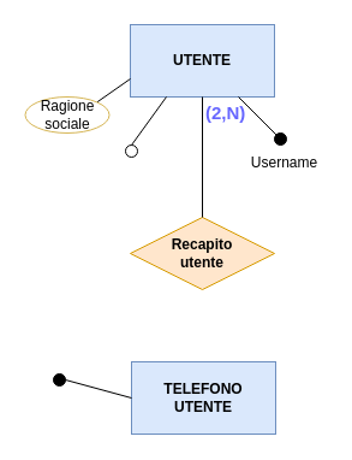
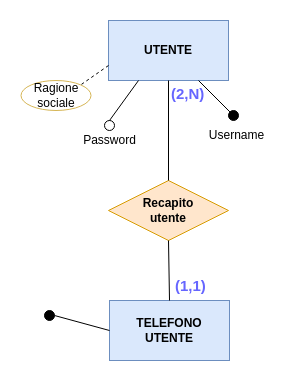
  <mxCell id="0" />
  <mxCell id="1" parent="0" />
  <mxCell id="2" value="&lt;b&gt;UTENTE&lt;/b&gt;" style="whiteSpace=wrap;html=1;align=center;fillColor=#dae8fc;strokeColor=#6c8ebf;" vertex="1" parent="1"><mxGeometry x="108" y="20" width="120" height="60" as="geometry" /></mxCell>
- <mxCell id="3" value="" style="endArrow=none;html=1;rounded=0;exitX=0;exitY=0.75;exitDx=0;exitDy=0;entryX=1;entryY=0;entryDx=0;entryDy=0;" edge="1" parent="1" source="2" target="11"><mxGeometry relative="1" as="geometry"><mxPoint x="182" y="140" as="sourcePoint" /><mxPoint x="103" y="110" as="targetPoint" /></mxGeometry></mxCell>
+ <mxCell id="3" value="" style="endArrow=none;html=1;rounded=0;exitX=0;exitY=0.75;exitDx=0;exitDy=0;entryX=1;entryY=0;entryDx=0;entryDy=0;dashed=1;" edge="1" parent="1" source="2" target="11"><mxGeometry relative="1" as="geometry"><mxPoint x="182" y="140" as="sourcePoint" /><mxPoint x="103" y="110" as="targetPoint" /></mxGeometry></mxCell>
  <mxCell id="4" value="" style="endArrow=none;html=1;rounded=0;exitX=0.75;exitY=1;exitDx=0;exitDy=0;entryX=0;entryY=0;entryDx=0;entryDy=0;" edge="1" parent="1" source="2" target="5"><mxGeometry relative="1" as="geometry"><mxPoint x="206.749" y="135.607" as="sourcePoint" /><mxPoint x="368" y="-80" as="targetPoint" /></mxGeometry></mxCell>
  <mxCell id="5" value="" style="ellipse;whiteSpace=wrap;html=1;align=center;fontSize=15;fillColor=#000000;" vertex="1" parent="1"><mxGeometry x="228" y="110" width="10" height="10" as="geometry" /></mxCell>
  <mxCell id="6" value="Username" style="text;html=1;align=center;verticalAlign=middle;resizable=0;points=[];autosize=1;" vertex="1" parent="1"><mxGeometry x="200.5" y="125" width="70" height="20" as="geometry" /></mxCell>
+ <mxCell id="7" value="Password" style="text;html=1;align=center;verticalAlign=middle;resizable=0;points=[];autosize=1;" vertex="1" parent="1"><mxGeometry x="74" y="130" width="70" height="20" as="geometry" /></mxCell>
  <mxCell id="8" value="" style="endArrow=none;html=1;rounded=0;entryX=0.75;entryY=0;entryDx=0;entryDy=0;" edge="1" parent="1" target="2"><mxGeometry relative="1" as="geometry"><mxPoint x="198" y="20" as="sourcePoint" /><mxPoint x="218" y="-50" as="targetPoint" /></mxGeometry></mxCell>
  <mxCell id="9" value="" style="ellipse;whiteSpace=wrap;html=1;align=center;fontSize=15;fillColor=#FFFFFF;" vertex="1" parent="1"><mxGeometry x="104" y="120" width="10" height="10" as="geometry" /></mxCell>
  <mxCell id="10" value="" style="endArrow=none;html=1;rounded=0;exitX=0.5;exitY=0;exitDx=0;exitDy=0;entryX=0.25;entryY=1;entryDx=0;entryDy=0;" edge="1" parent="1" source="9" target="2"><mxGeometry relative="1" as="geometry"><mxPoint x="183" y="-30" as="sourcePoint" /><mxPoint x="158" y="100" as="targetPoint" /></mxGeometry></mxCell>
  <mxCell id="11" value="Ragione&lt;br&gt;sociale" style="ellipse;whiteSpace=wrap;html=1;align=center;fontSize=12;fillColor=#ffffff;strokeColor=#d6b656;" vertex="1" parent="1"><mxGeometry x="20.5" y="80" width="70" height="30" as="geometry" /></mxCell>
  <mxCell id="12" value="&lt;b&gt;Recapito&lt;br&gt;utente&lt;br&gt;&lt;/b&gt;" style="shape=rhombus;perimeter=rhombusPerimeter;whiteSpace=wrap;html=1;align=center;fillColor=#ffe6cc;strokeColor=#d79b00;" vertex="1" parent="1"><mxGeometry x="108" y="180" width="120" height="60" as="geometry" /></mxCell>
  <mxCell id="13" value="&lt;b&gt;TELEFONO&lt;br&gt;UTENTE&lt;br&gt;&lt;/b&gt;" style="whiteSpace=wrap;html=1;align=center;fillColor=#dae8fc;strokeColor=#6c8ebf;" vertex="1" parent="1"><mxGeometry x="109" y="300" width="120" height="60" as="geometry" /></mxCell>
+ <mxCell id="14" value="" style="endArrow=none;html=1;rounded=0;entryX=0.5;entryY=0;entryDx=0;entryDy=0;exitX=0.5;exitY=1;exitDx=0;exitDy=0;" edge="1" parent="1" source="12" target="13"><mxGeometry relative="1" as="geometry"><mxPoint x="198" y="270" as="sourcePoint" /><mxPoint x="371.5" y="139" as="targetPoint" /><Array as="points" /></mxGeometry></mxCell>
  <mxCell id="15" value="" style="ellipse;whiteSpace=wrap;html=1;align=center;fontSize=15;fillColor=#000000;" vertex="1" parent="1"><mxGeometry x="44" y="310" width="10" height="10" as="geometry" /></mxCell>
  <mxCell id="16" value="" style="endArrow=none;html=1;rounded=0;entryX=0;entryY=0.5;entryDx=0;entryDy=0;exitX=1;exitY=0.5;exitDx=0;exitDy=0;" edge="1" parent="1" source="15" target="13"><mxGeometry relative="1" as="geometry"><mxPoint x="64" y="340" as="sourcePoint" /><mxPoint x="364" y="190" as="targetPoint" /></mxGeometry></mxCell>
+ <mxCell id="17" value="&lt;b style=&quot;color: rgb(0 , 0 , 0) ; font-family: &amp;#34;helvetica&amp;#34; ; font-size: 15px ; font-style: normal ; letter-spacing: normal ; text-align: center ; text-indent: 0px ; text-transform: none ; word-spacing: 0px&quot;&gt;&lt;font color=&quot;#6666ff&quot;&gt;(1,1)&lt;/font&gt;&lt;/b&gt;" style="text;whiteSpace=wrap;html=1;" vertex="1" parent="1"><mxGeometry x="173" y="270" width="60" height="30" as="geometry" /></mxCell>
  <mxCell id="18" value="" style="endArrow=none;html=1;rounded=0;exitX=0.5;exitY=1;exitDx=0;exitDy=0;entryX=0.5;entryY=0;entryDx=0;entryDy=0;" edge="1" parent="1" source="2" target="12"><mxGeometry relative="1" as="geometry"><mxPoint x="228" y="180" as="sourcePoint" /><mxPoint x="228" y="240" as="targetPoint" /><Array as="points" /></mxGeometry></mxCell>
  <mxCell id="19" value="&lt;b style=&quot;color: rgb(0 , 0 , 0) ; font-family: &amp;#34;helvetica&amp;#34; ; font-size: 15px ; font-style: normal ; letter-spacing: normal ; text-align: center ; text-indent: 0px ; text-transform: none ; word-spacing: 0px&quot;&gt;&lt;font color=&quot;#6666ff&quot;&gt;(2,N)&lt;/font&gt;&lt;/b&gt;" style="text;whiteSpace=wrap;html=1;" vertex="1" parent="1"><mxGeometry x="169" y="77.5" width="60" height="30" as="geometry" /></mxCell>
